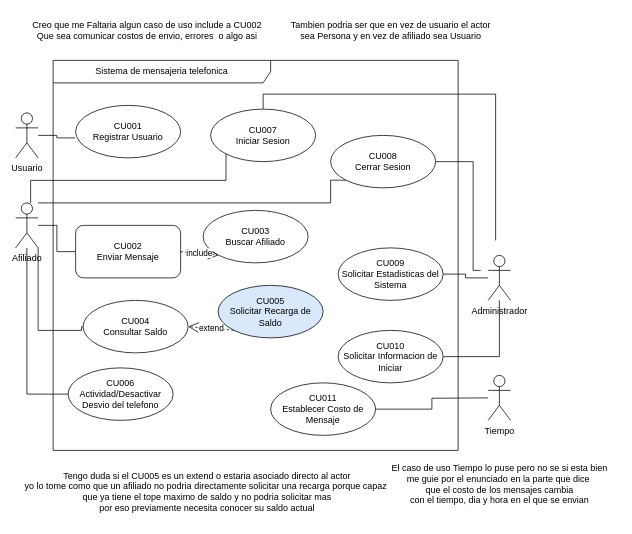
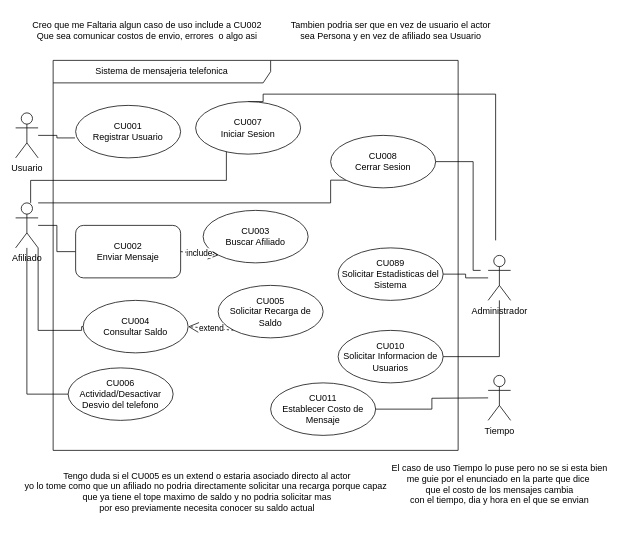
  <mxCell id="0" />
  <mxCell id="1" parent="0" />
  <mxCell id="2" value="Sistema de mensajeria telefonica" style="shape=umlFrame;whiteSpace=wrap;html=1;pointerEvents=0;width=290;height=30;" vertex="1" parent="1"><mxGeometry x="70" y="80" width="540" height="520" as="geometry" /></mxCell>
  <mxCell id="3" value="Usuario" style="shape=umlActor;verticalLabelPosition=bottom;verticalAlign=top;html=1;" vertex="1" parent="1"><mxGeometry x="20" y="150" width="30" height="60" as="geometry" /></mxCell>
  <mxCell id="4" value="CU001&lt;br&gt;Registrar Usuario" style="ellipse;whiteSpace=wrap;html=1;" vertex="1" parent="1"><mxGeometry x="100" y="140" width="140" height="70" as="geometry" /></mxCell>
  <mxCell id="5" style="edgeStyle=orthogonalEdgeStyle;rounded=0;orthogonalLoop=1;jettySize=auto;html=1;entryX=0;entryY=0.5;entryDx=0;entryDy=0;endArrow=none;endFill=0;" edge="1" parent="1" source="9" target="10"><mxGeometry relative="1" as="geometry" /></mxCell>
  <mxCell id="6" style="edgeStyle=orthogonalEdgeStyle;rounded=0;orthogonalLoop=1;jettySize=auto;html=1;entryX=0;entryY=0.5;entryDx=0;entryDy=0;endArrow=none;endFill=0;" edge="1" parent="1" source="9" target="14"><mxGeometry relative="1" as="geometry"><Array as="points"><mxPoint x="35" y="525" /></Array></mxGeometry></mxCell>
  <mxCell id="7" style="edgeStyle=orthogonalEdgeStyle;rounded=0;orthogonalLoop=1;jettySize=auto;html=1;entryX=0;entryY=1;entryDx=0;entryDy=0;endArrow=none;endFill=0;" edge="1" parent="1" source="9" target="23"><mxGeometry relative="1" as="geometry"><Array as="points"><mxPoint x="40" y="240" /><mxPoint x="301" y="240" /></Array></mxGeometry></mxCell>
  <mxCell id="8" style="edgeStyle=orthogonalEdgeStyle;rounded=0;orthogonalLoop=1;jettySize=auto;html=1;entryX=0;entryY=1;entryDx=0;entryDy=0;endArrow=none;endFill=0;" edge="1" parent="1" source="9" target="22"><mxGeometry relative="1" as="geometry"><Array as="points"><mxPoint x="440" y="270" /><mxPoint x="440" y="240" /></Array></mxGeometry></mxCell>
  <mxCell id="9" value="Afiliado" style="shape=umlActor;verticalLabelPosition=bottom;verticalAlign=top;html=1;" vertex="1" parent="1"><mxGeometry x="20" y="270" width="30" height="60" as="geometry" /></mxCell>
  <mxCell id="10" value="CU002&lt;br&gt;Enviar Mensaje" style="whiteSpace=wrap;html=1;rounded=1;" vertex="1" parent="1"><mxGeometry x="100" y="300" width="140" height="70" as="geometry" /></mxCell>
  <mxCell id="11" value="CU003&lt;br&gt;Buscar Afiliado" style="ellipse;whiteSpace=wrap;html=1;" vertex="1" parent="1"><mxGeometry x="270" y="280" width="140" height="70" as="geometry" /></mxCell>
  <mxCell id="12" style="edgeStyle=orthogonalEdgeStyle;rounded=0;orthogonalLoop=1;jettySize=auto;html=1;entryX=-0.006;entryY=0.62;entryDx=0;entryDy=0;entryPerimeter=0;endArrow=none;endFill=0;" edge="1" parent="1" source="3" target="4"><mxGeometry relative="1" as="geometry" /></mxCell>
  <mxCell id="13" value="include" style="endArrow=open;endSize=12;dashed=1;html=1;rounded=0;exitX=1;exitY=0.5;exitDx=0;exitDy=0;entryX=0;entryY=1;entryDx=0;entryDy=0;" edge="1" parent="1" source="10" target="11"><mxGeometry width="160" relative="1" as="geometry"><mxPoint x="260" y="320" as="sourcePoint" /><mxPoint x="430" y="340" as="targetPoint" /></mxGeometry></mxCell>
  <mxCell id="14" value="CU006&lt;br&gt;Actividad/Desactivar Desvio del telefono" style="ellipse;whiteSpace=wrap;html=1;" vertex="1" parent="1"><mxGeometry x="90" y="490" width="140" height="70" as="geometry" /></mxCell>
- <mxCell id="15" value="CU005&lt;br&gt;Solicitar Recarga de Saldo" style="ellipse;whiteSpace=wrap;html=1;fillColor=#dae8fc;" vertex="1" parent="1"><mxGeometry x="290" y="380" width="140" height="70" as="geometry" /></mxCell>
+ <mxCell id="15" value="CU005&lt;br&gt;Solicitar Recarga de Saldo" style="ellipse;whiteSpace=wrap;html=1;" vertex="1" parent="1"><mxGeometry x="290" y="380" width="140" height="70" as="geometry" /></mxCell>
  <mxCell id="16" value="CU004&lt;br&gt;Consultar Saldo" style="ellipse;whiteSpace=wrap;html=1;" vertex="1" parent="1"><mxGeometry x="110" y="400" width="140" height="70" as="geometry" /></mxCell>
  <mxCell id="17" style="edgeStyle=orthogonalEdgeStyle;rounded=0;orthogonalLoop=1;jettySize=auto;html=1;endArrow=none;endFill=0;" edge="1" parent="1" source="9"><mxGeometry relative="1" as="geometry"><mxPoint x="110" y="435" as="targetPoint" /><Array as="points"><mxPoint x="50" y="440" /><mxPoint x="108" y="440" /></Array></mxGeometry></mxCell>
  <mxCell id="18" value="extend" style="endArrow=open;endSize=12;dashed=1;html=1;rounded=0;exitX=0;exitY=1;exitDx=0;exitDy=0;entryX=1;entryY=0.5;entryDx=0;entryDy=0;" edge="1" parent="1" source="15" target="16"><mxGeometry width="160" relative="1" as="geometry"><mxPoint x="260" y="320" as="sourcePoint" /><mxPoint x="420" y="320" as="targetPoint" /></mxGeometry></mxCell>
  <mxCell id="19" value="Tengo duda si el CU005 es un extend o estaria asociado directo al actor&lt;br&gt;yo lo tome como que un afiliado no podria directamente solicitar una recarga porque capaz&amp;nbsp;&lt;br&gt;que ya tiene el tope maximo de saldo y no podria solicitar mas&lt;br&gt;por eso previamente necesita conocer su saldo actual" style="text;html=1;align=center;verticalAlign=middle;resizable=0;points=[];autosize=1;strokeColor=none;fillColor=none;" vertex="1" parent="1"><mxGeometry x="20" y="620" width="510" height="70" as="geometry" /></mxCell>
  <mxCell id="20" style="edgeStyle=orthogonalEdgeStyle;rounded=0;orthogonalLoop=1;jettySize=auto;html=1;entryX=0.5;entryY=0;entryDx=0;entryDy=0;endArrow=none;endFill=0;" edge="1" parent="1" target="23"><mxGeometry relative="1" as="geometry"><mxPoint x="660" y="320" as="sourcePoint" /><Array as="points"><mxPoint x="660" y="125" /><mxPoint x="350" y="125" /></Array></mxGeometry></mxCell>
  <mxCell id="21" value="Administrador&lt;br&gt;" style="shape=umlActor;verticalLabelPosition=bottom;verticalAlign=top;html=1;" vertex="1" parent="1"><mxGeometry x="650" y="340" width="30" height="60" as="geometry" /></mxCell>
  <mxCell id="22" value="CU008&lt;br&gt;Cerrar Sesion" style="ellipse;whiteSpace=wrap;html=1;" vertex="1" parent="1"><mxGeometry x="440" y="180" width="140" height="70" as="geometry" /></mxCell>
- <mxCell id="23" value="CU007&lt;br&gt;Iniciar Sesion" style="ellipse;whiteSpace=wrap;html=1;" vertex="1" parent="1"><mxGeometry x="280" y="145" width="140" height="70" as="geometry" /></mxCell>
+ <mxCell id="23" value="CU007&lt;br&gt;Iniciar Sesion" style="ellipse;whiteSpace=wrap;html=1;" vertex="1" parent="1"><mxGeometry x="260" y="135" width="140" height="70" as="geometry" /></mxCell>
  <mxCell id="24" style="edgeStyle=orthogonalEdgeStyle;rounded=0;orthogonalLoop=1;jettySize=auto;html=1;endArrow=none;endFill=0;" edge="1" parent="1" source="22"><mxGeometry relative="1" as="geometry"><mxPoint x="640" y="360" as="targetPoint" /><Array as="points"><mxPoint x="630" y="215" /><mxPoint x="630" y="360" /></Array></mxGeometry></mxCell>
  <mxCell id="25" style="edgeStyle=orthogonalEdgeStyle;rounded=0;orthogonalLoop=1;jettySize=auto;html=1;endArrow=none;endFill=0;" edge="1" parent="1" source="26" target="21"><mxGeometry relative="1" as="geometry" /></mxCell>
- <mxCell id="26" value="CU009&lt;br&gt;Solicitar Estadisticas del Sistema" style="ellipse;whiteSpace=wrap;html=1;" vertex="1" parent="1"><mxGeometry x="450" y="330" width="140" height="70" as="geometry" /></mxCell>
+ <mxCell id="26" value="CU089&lt;br&gt;Solicitar Estadisticas del Sistema" style="ellipse;whiteSpace=wrap;html=1;" vertex="1" parent="1"><mxGeometry x="450" y="330" width="140" height="70" as="geometry" /></mxCell>
  <mxCell id="27" style="edgeStyle=orthogonalEdgeStyle;rounded=0;orthogonalLoop=1;jettySize=auto;html=1;endArrow=none;endFill=0;" edge="1" parent="1" source="28" target="21"><mxGeometry relative="1" as="geometry" /></mxCell>
- <mxCell id="28" value="CU010&lt;br&gt;Solicitar Informacion de Iniciar" style="ellipse;whiteSpace=wrap;html=1;" vertex="1" parent="1"><mxGeometry x="450" y="440" width="140" height="70" as="geometry" /></mxCell>
+ <mxCell id="28" value="CU010&lt;br&gt;Solicitar Informacion de Usuarios" style="ellipse;whiteSpace=wrap;html=1;" vertex="1" parent="1"><mxGeometry x="450" y="440" width="140" height="70" as="geometry" /></mxCell>
  <mxCell id="29" value="Tiempo" style="shape=umlActor;verticalLabelPosition=bottom;verticalAlign=top;html=1;" vertex="1" parent="1"><mxGeometry x="650" y="500" width="30" height="60" as="geometry" /></mxCell>
  <mxCell id="30" value="CU011&lt;br&gt;Establecer Costo de Mensaje" style="ellipse;whiteSpace=wrap;html=1;" vertex="1" parent="1"><mxGeometry x="360" y="510" width="140" height="70" as="geometry" /></mxCell>
  <mxCell id="31" style="edgeStyle=orthogonalEdgeStyle;rounded=0;orthogonalLoop=1;jettySize=auto;html=1;endArrow=none;endFill=0;" edge="1" parent="1" source="30"><mxGeometry relative="1" as="geometry"><mxPoint x="650" y="530" as="targetPoint" /></mxGeometry></mxCell>
  <mxCell id="32" value="Creo que me Faltaria algun caso de uso include a CU002&lt;br&gt;Que sea comunicar costos de envio, errores&amp;nbsp; o algo asi" style="text;html=1;align=center;verticalAlign=middle;resizable=0;points=[];autosize=1;strokeColor=none;fillColor=none;" vertex="1" parent="1"><mxGeometry x="30" y="20" width="330" height="40" as="geometry" /></mxCell>
  <mxCell id="33" value="Tambien podria ser que en vez de usuario el actor&lt;br&gt;sea Persona y en vez de afiliado sea Usuario" style="text;html=1;align=center;verticalAlign=middle;resizable=0;points=[];autosize=1;strokeColor=none;fillColor=none;" vertex="1" parent="1"><mxGeometry x="375" y="20" width="290" height="40" as="geometry" /></mxCell>
  <mxCell id="34" value="El caso de uso Tiempo lo puse pero no se si esta bien&lt;br&gt;me guie por el enunciado en la parte que dice&amp;nbsp;&lt;br&gt;que el costo de los mensajes cambia&lt;br&gt;con el tiempo, dia y hora en el que se envian" style="text;html=1;align=center;verticalAlign=middle;resizable=0;points=[];autosize=1;strokeColor=none;fillColor=none;" vertex="1" parent="1"><mxGeometry x="510" y="610" width="310" height="70" as="geometry" /></mxCell>
